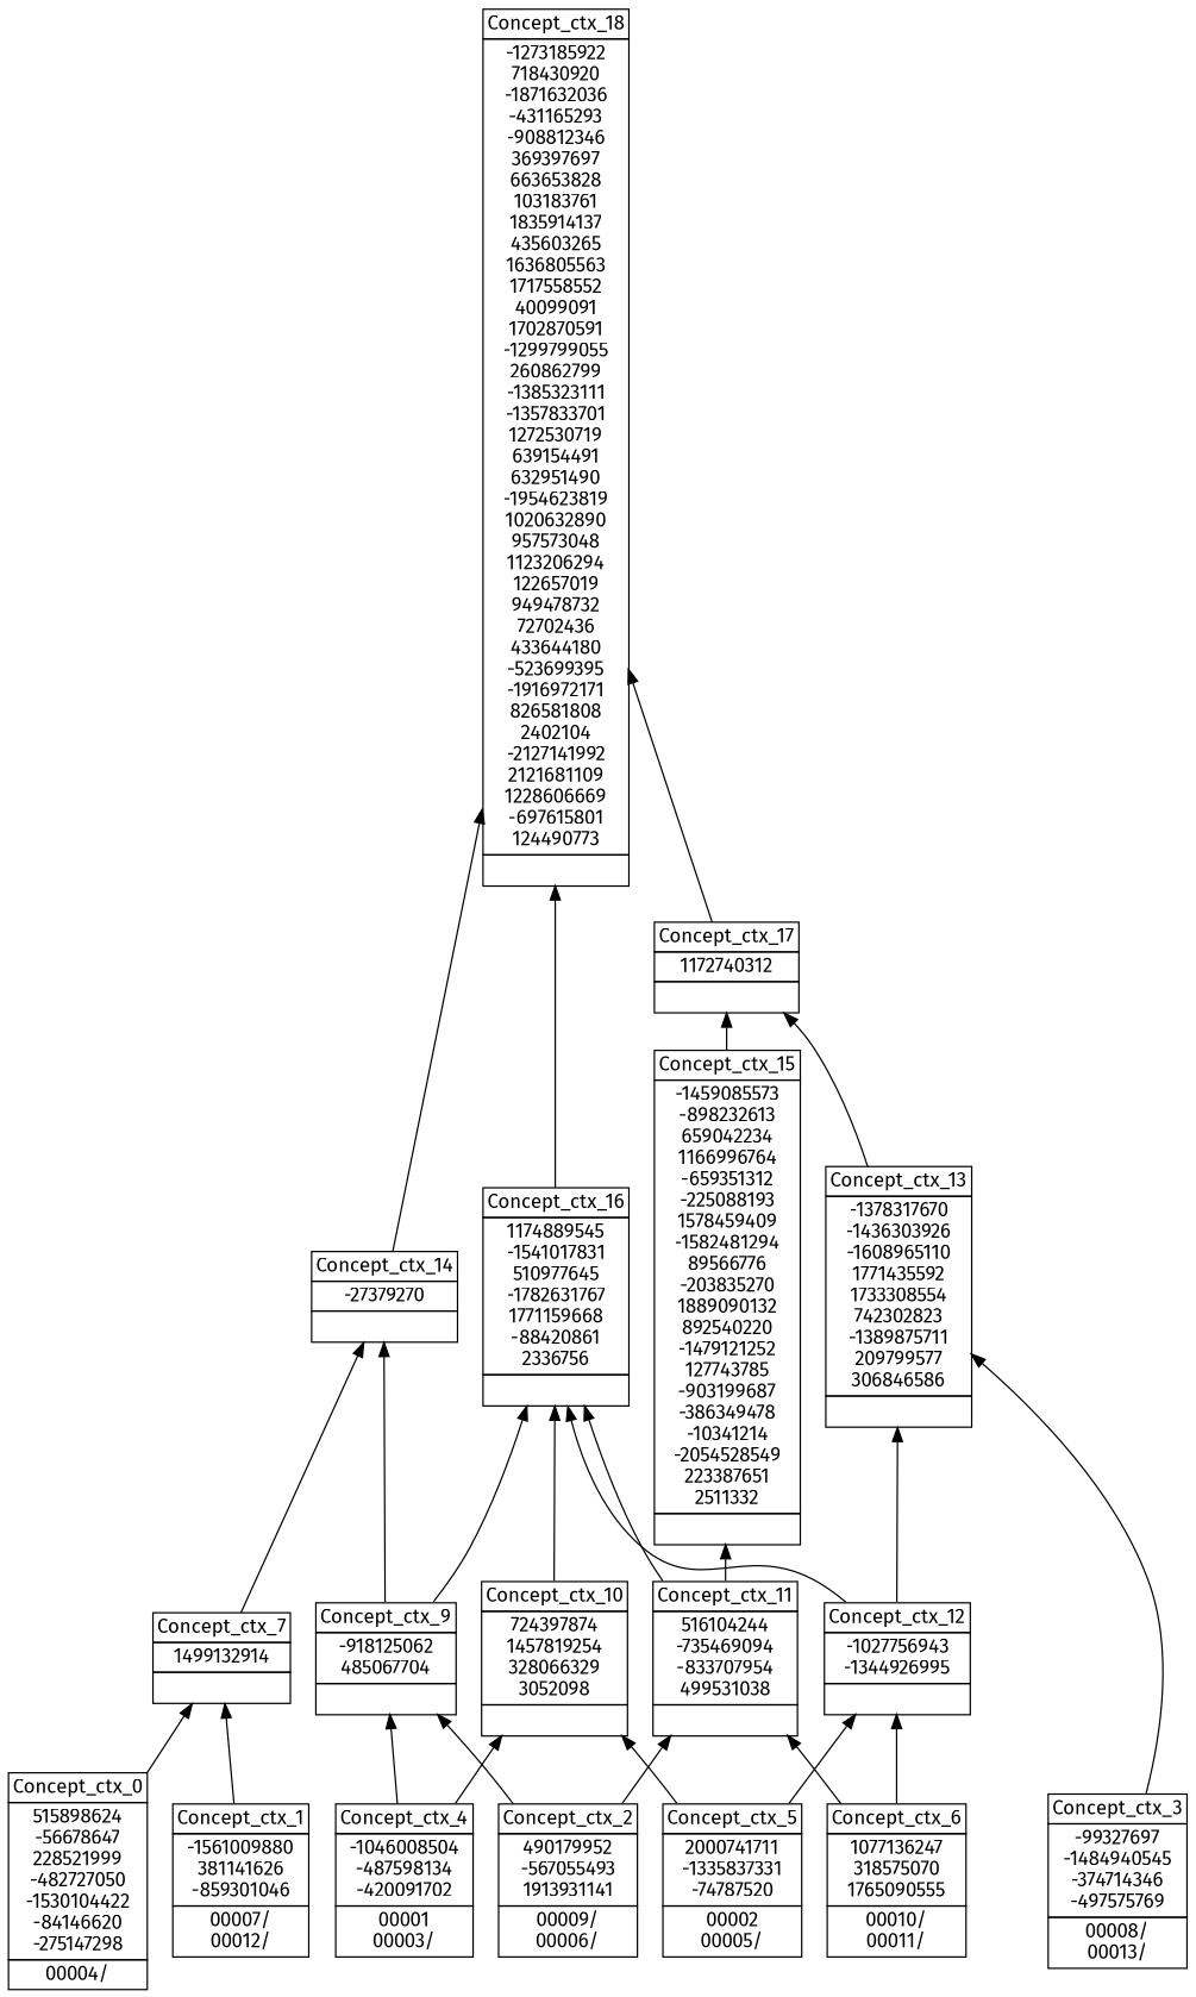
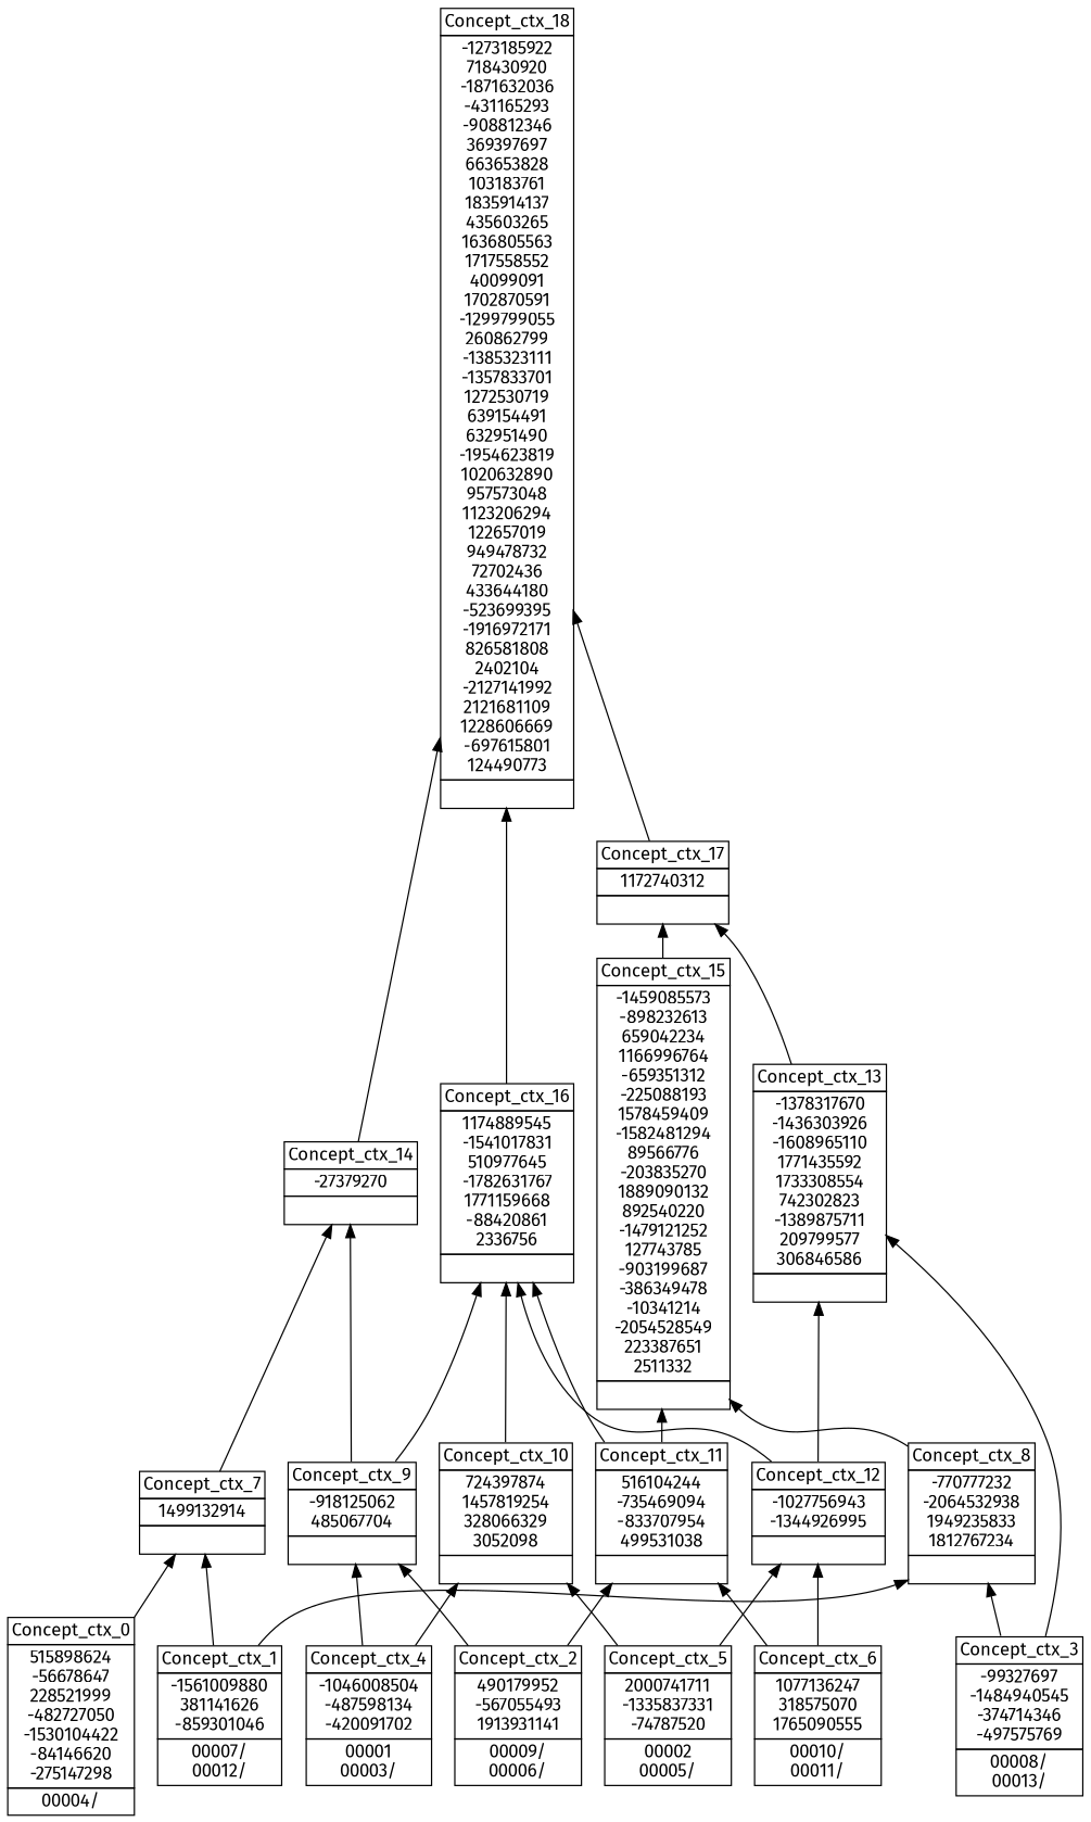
  digraph {
    fontname="Fira Sans"
    nodesep=0.2
    rankdir=BT
    ranksep=0.3
    node [fontname="Fira Sans" margin="0.03,0.03" shape=none]
    edge [fontname="Fira Sans" headport=p tailport=p]
    n1 [label=<<table border="0" cellborder="1" cellspacing="0" port="p"><tr><td>Concept_ctx_0</td></tr><tr><td>515898624<br/>-56678647<br/>228521999<br/>-482727050<br/>-1530104422<br/>-84146620<br/>-275147298<br/></td></tr><tr><td>00004/<br/></td></tr></table>>]
    n2 [label=<<table border="0" cellborder="1" cellspacing="0" port="p"><tr><td>Concept_ctx_7</td></tr><tr><td>1499132914<br/></td></tr><tr><td><br/></td></tr></table>>]
    n3 [label=<<table border="0" cellborder="1" cellspacing="0" port="p"><tr><td>Concept_ctx_14</td></tr><tr><td>-27379270<br/></td></tr><tr><td><br/></td></tr></table>>]
    n4 [label=<<table border="0" cellborder="1" cellspacing="0" port="p"><tr><td>Concept_ctx_4</td></tr><tr><td>-1046008504<br/>-487598134<br/>-420091702<br/></td></tr><tr><td>00001<br/>00003/<br/></td></tr></table>>]
    n5 [label=<<table border="0" cellborder="1" cellspacing="0" port="p"><tr><td>Concept_ctx_10</td></tr><tr><td>724397874<br/>1457819254<br/>328066329<br/>3052098<br/></td></tr><tr><td><br/></td></tr></table>>]
    n6 [label=<<table border="0" cellborder="1" cellspacing="0" port="p"><tr><td>Concept_ctx_9</td></tr><tr><td>-918125062<br/>485067704<br/></td></tr><tr><td><br/></td></tr></table>>]
    n7 [label=<<table border="0" cellborder="1" cellspacing="0" port="p"><tr><td>Concept_ctx_16</td></tr><tr><td>1174889545<br/>-1541017831<br/>510977645<br/>-1782631767<br/>1771159668<br/>-88420861<br/>2336756<br/></td></tr><tr><td><br/></td></tr></table>>]
    n8 [label=<<table border="0" cellborder="1" cellspacing="0" port="p"><tr><td>Concept_ctx_5</td></tr><tr><td>2000741711<br/>-1335837331<br/>-74787520<br/></td></tr><tr><td>00002<br/>00005/<br/></td></tr></table>>]
    n9 [label=<<table border="0" cellborder="1" cellspacing="0" port="p"><tr><td>Concept_ctx_12</td></tr><tr><td>-1027756943<br/>-1344926995<br/></td></tr><tr><td><br/></td></tr></table>>]
    n10 [label=<<table border="0" cellborder="1" cellspacing="0" port="p"><tr><td>Concept_ctx_13</td></tr><tr><td>-1378317670<br/>-1436303926<br/>-1608965110<br/>1771435592<br/>1733308554<br/>742302823<br/>-1389875711<br/>209799577<br/>306846586<br/></td></tr><tr><td><br/></td></tr></table>>]
    n11 [label=<<table border="0" cellborder="1" cellspacing="0" port="p"><tr><td>Concept_ctx_2</td></tr><tr><td>490179952<br/>-567055493<br/>1913931141<br/></td></tr><tr><td>00009/<br/>00006/<br/></td></tr></table>>]
    n12 [label=<<table border="0" cellborder="1" cellspacing="0" port="p"><tr><td>Concept_ctx_11</td></tr><tr><td>516104244<br/>-735469094<br/>-833707954<br/>499531038<br/></td></tr><tr><td><br/></td></tr></table>>]
    n13 [label=<<table border="0" cellborder="1" cellspacing="0" port="p"><tr><td>Concept_ctx_15</td></tr><tr><td>-1459085573<br/>-898232613<br/>659042234<br/>1166996764<br/>-659351312<br/>-225088193<br/>1578459409<br/>-1582481294<br/>89566776<br/>-203835270<br/>1889090132<br/>892540220<br/>-1479121252<br/>127743785<br/>-903199687<br/>-386349478<br/>-10341214<br/>-2054528549<br/>223387651<br/>2511332<br/></td></tr><tr><td><br/></td></tr></table>>]
    n14 [label=<<table border="0" cellborder="1" cellspacing="0" port="p"><tr><td>Concept_ctx_1</td></tr><tr><td>-1561009880<br/>381141626<br/>-859301046<br/></td></tr><tr><td>00007/<br/>00012/<br/></td></tr></table>>]
+   n15 [label=<<table border="0" cellborder="1" cellspacing="0" port="p"><tr><td>Concept_ctx_8</td></tr><tr><td>-770777232<br/>-2064532938<br/>1949235833<br/>1812767234<br/></td></tr><tr><td><br/></td></tr></table>>]
    n16 [label=<<table border="0" cellborder="1" cellspacing="0" port="p"><tr><td>Concept_ctx_3</td></tr><tr><td>-99327697<br/>-1484940545<br/>-374714346<br/>-497575769<br/></td></tr><tr><td>00008/<br/>00013/<br/></td></tr></table>>]
    n17 [label=<<table border="0" cellborder="1" cellspacing="0" port="p"><tr><td>Concept_ctx_17</td></tr><tr><td>1172740312<br/></td></tr><tr><td><br/></td></tr></table>>]
    n18 [label=<<table border="0" cellborder="1" cellspacing="0" port="p"><tr><td>Concept_ctx_6</td></tr><tr><td>1077136247<br/>318575070<br/>1765090555<br/></td></tr><tr><td>00010/<br/>00011/<br/></td></tr></table>>]
    n19 [label=<<table border="0" cellborder="1" cellspacing="0" port="p"><tr><td>Concept_ctx_18</td></tr><tr><td>-1273185922<br/>718430920<br/>-1871632036<br/>-431165293<br/>-908812346<br/>369397697<br/>663653828<br/>103183761<br/>1835914137<br/>435603265<br/>1636805563<br/>1717558552<br/>40099091<br/>1702870591<br/>-1299799055<br/>260862799<br/>-1385323111<br/>-1357833701<br/>1272530719<br/>639154491<br/>632951490<br/>-1954623819<br/>1020632890<br/>957573048<br/>1123206294<br/>122657019<br/>949478732<br/>72702436<br/>433644180<br/>-523699395<br/>-1916972171<br/>826581808<br/>2402104<br/>-2127141992<br/>2121681109<br/>1228606669<br/>-697615801<br/>124490773<br/></td></tr><tr><td><br/></td></tr></table>>]
    n1 -> n2
    n2 -> n3
    n3 -> n19
    n4 -> n5
    n4 -> n6
    n5 -> n7
    n6 -> n3
    n6 -> n7
    n7 -> n19
    n8 -> n5
    n8 -> n9
    n9 -> n7
    n9 -> n10
    n10 -> n17
    n11 -> n6
    n11 -> n12
    n12 -> n7
    n12 -> n13
    n13 -> n17
    n14 -> n2
+   n14 -> n15
+   n15 -> n13
    n16 -> n10
+   n16 -> n15
    n17 -> n19
    n18 -> n9
    n18 -> n12
  }
